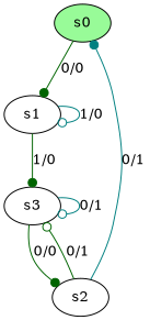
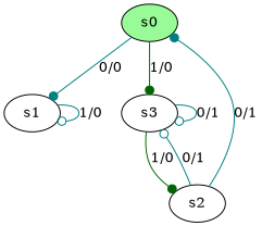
  digraph {
    node [fillcolor=white style=filled]
    edge [arrowhead=dot color=teal]
    s0 [fillcolor=palegreen]
    s1
    s3
    s2
-   s0 -> s1 [color=darkgreen label="0/0"]
-   s1 -> s3 [color=darkgreen label="1/0"]
+   s0 -> s1 [label="0/0"]
+   s0 -> s3 [color=darkgreen label="1/0"]
    s1 -> s1 [arrowhead=odot label="1/0"]
    s3 -> s3 [arrowhead=odot label="0/1"]
-   s3 -> s2 [color=darkgreen label="0/0"]
+   s3 -> s2 [color=darkgreen label="1/0"]
    s2 -> s0 [label="0/1"]
-   s2 -> s3 [arrowhead=odot color=darkgreen label="0/1"]
+   s2 -> s3 [arrowhead=odot label="0/1"]
  }
